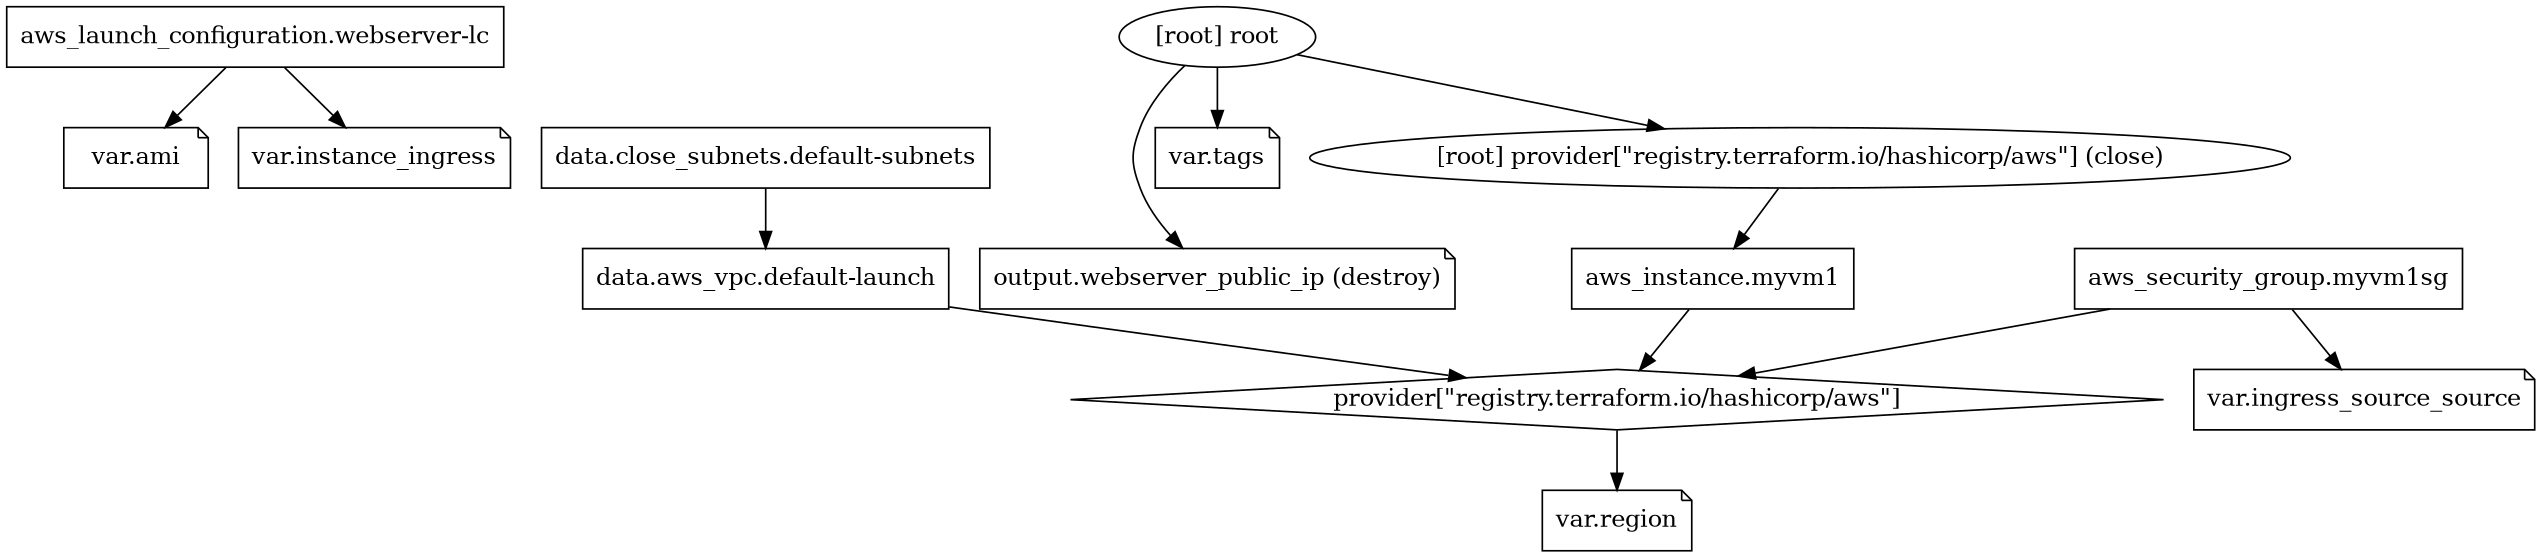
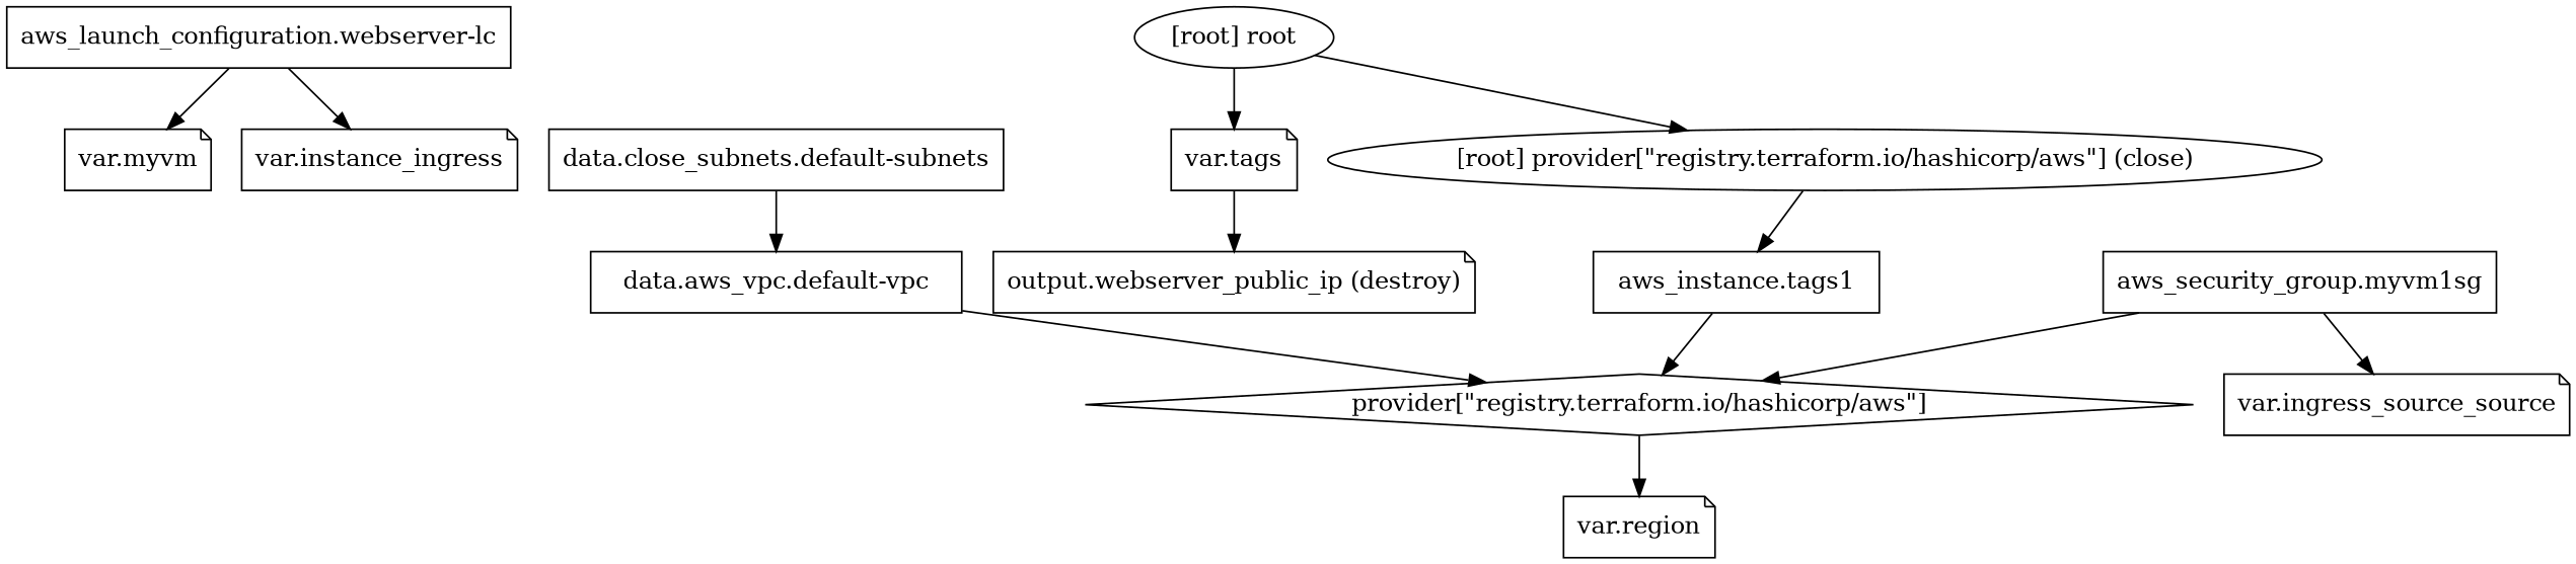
  digraph {
    compound=true
    newrank=true
    node [shape=note]
    n1 [label="aws_launch_configuration.webserver-lc" shape=box]
    n2 [label="data.close_subnets.default-subnets" shape=box]
-   n3 [label="aws_instance.myvm1" shape=box]
+   n3 [label="aws_instance.tags1" shape=box]
    n4 [label="provider[\"registry.terraform.io/hashicorp/aws\"]" shape=diamond]
    n5 [label="aws_security_group.myvm1sg" shape=box]
-   n6 [label="var.ami"]
+   n6 [label="var.myvm"]
    n7 [label="var.instance_ingress"]
    n8 [label="var.ingress_source_source"]
-   n9 [label="data.aws_vpc.default-launch" shape=box]
+   n9 [label="data.aws_vpc.default-vpc" shape=box]
    n10 [label="output.webserver_public_ip (destroy)"]
    n11 [label="var.region"]
    n12 [label="var.tags"]
    "[root] provider[\"registry.terraform.io/hashicorp/aws\"] (close)" [shape=""]
    "[root] root" [shape=""]
    subgraph sub_1 {
      n1
      n2
      n3
      n4
      n5
      n6
      n7
      n8
      n9
      n10
      n11
      n12
      "[root] provider[\"registry.terraform.io/hashicorp/aws\"] (close)"
      "[root] root"
    }
    n1 -> n6
    n1 -> n7
    n2 -> n9
    n3 -> n4
    n4 -> n11
    n5 -> n4
    n5 -> n8
    n9 -> n4
    "[root] provider[\"registry.terraform.io/hashicorp/aws\"] (close)" -> n3
-   "[root] root" -> n10
+   n12 -> n10
    "[root] root" -> n12
    "[root] root" -> "[root] provider[\"registry.terraform.io/hashicorp/aws\"] (close)"
  }
